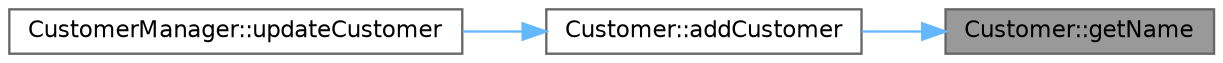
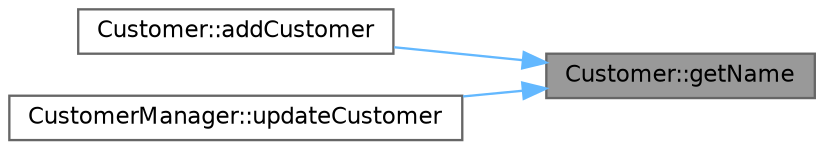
  digraph {
    fontname="DejaVu Sans"
    rankdir=RL
    node [color=grey40 fillcolor=white fontname="DejaVu Sans" fontsize=10 shape=box style=filled]
    edge [color=steelblue1 dir=back fontname="DejaVu Sans" fontsize=10 labelfontname=Helvetica labelfontsize=10 style=solid]
    n1 [color=gray40 fillcolor=grey60 fontcolor=black height=0.2 label="Customer::getName" width=0.4]
    n2 [height=0.2 label="Customer::addCustomer" width=0.4]
    n3 [height=0.2 label="CustomerManager::updateCustomer" width=0.4]
    n1 -> n2
-   n2 -> n3
+   n1 -> n3
  }
